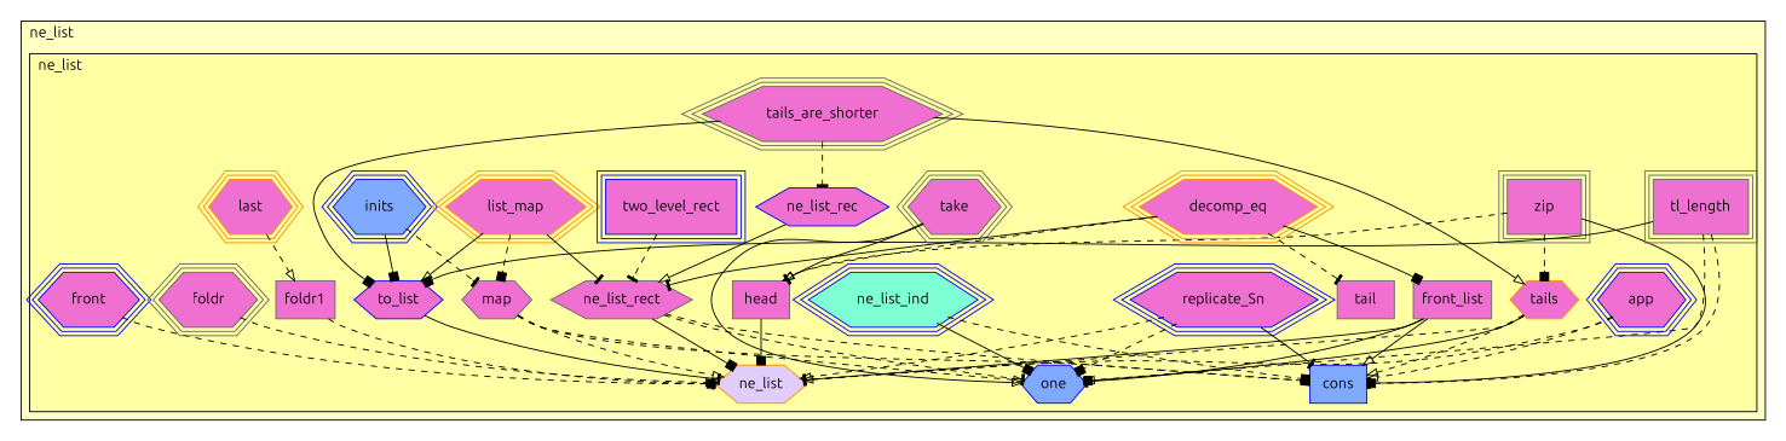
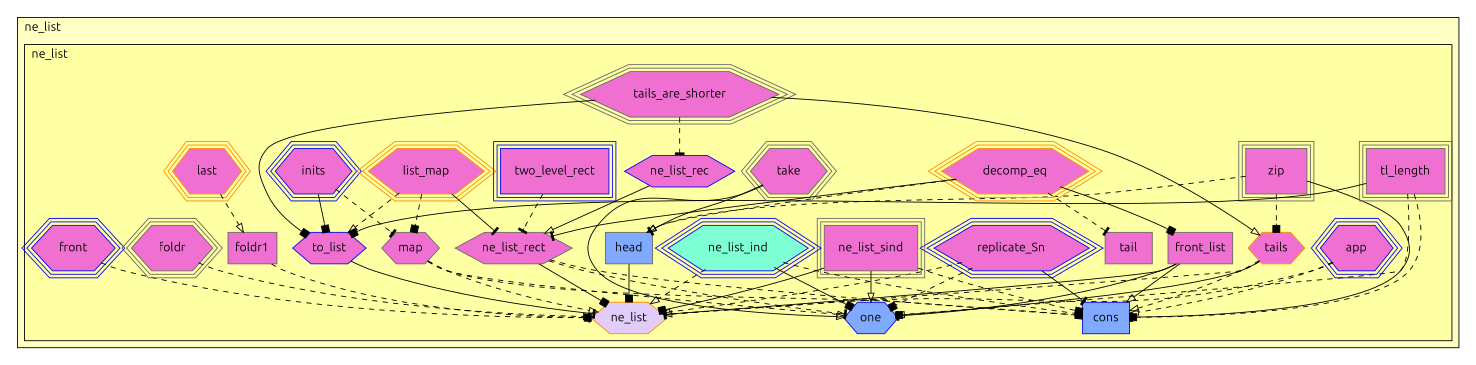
  digraph {
    fontname=Ubuntu
    node [color=gray40 fillcolor="#F070D1" fontname=Ubuntu peripheries=3 shape=hexagon style=filled]
    edge [arrowhead=box fontname=Ubuntu style=dashed]
    n1 [label=zip shape=box]
-   n2 [color=blue fillcolor="#7FAAFF" label=inits]
+   n2 [color=blue label=inits]
    n3 [color=darkorange label=list_map]
    n4 [label=map peripheries=""]
    n5 [label=tails_are_shorter]
    n6 [color=darkorange label=tails peripheries=""]
    n7 [label=tl_length shape=box]
    n8 [color=blue label=two_level_rect shape=box]
    n9 [color=blue label=front]
    n10 [label=take]
    n11 [color=blue label=replicate_Sn]
    n12 [color=darkorange label=last]
    n13 [color=darkorange label=decomp_eq]
    n14 [label=tail shape=box peripheries=""]
    n15 [label=front_list shape=box peripheries=""]
    n16 [color=blue label=to_list peripheries=""]
-   n17 [label=head shape=box peripheries=""]
+   n17 [fillcolor="#7FAAFF" label=head shape=box peripheries=""]
    n18 [label=foldr1 shape=box peripheries=""]
    n19 [label=foldr]
    n20 [color=blue label=app]
+   n21 [label=ne_list_sind shape=box]
    n22 [color=blue label=ne_list_rec peripheries=""]
    n23 [color=blue fillcolor="#7FFFD4" label=ne_list_ind]
    n24 [label=ne_list_rect peripheries=""]
    n25 [color=blue fillcolor="#7FAAFF" label=cons shape=box peripheries=""]
    n26 [color=blue fillcolor="#7FAAFF" label=one peripheries=""]
    n27 [color=darkorange fillcolor="#E2CDFA" label=ne_list peripheries=""]
    subgraph cluster_1 {
      fillcolor="#FFFFC3"
      label=ne_list
      labeljust=l
      style=filled
      subgraph cluster_2 {
        fillcolor="#FFFFA3"
        label=ne_list
        labeljust=l
        style=filled
        n1
        n2
        n3
        n4
        n5
        n6
        n7
        n8
        n9
        n10
        n11
        n12
        n13
        n14
        n15
        n16
        n17
        n18
        n19
        n20
+       n21
        n22
        n23
        n24
        n25
        n26
        n27
      }
    }
    n1 -> n6
    n1 -> n17 [arrowhead=onormal]
    n1 -> n25 [arrowhead=tee style=solid]
    n2 -> n4 [arrowhead=tee]
    n2 -> n16 [style=solid]
    n3 -> n4
-   n3 -> n16 [arrowhead=onormal style=solid]
+   n3 -> n16 [arrowhead=onormal]
    n3 -> n24 [arrowhead=tee style=solid]
    n4 -> n25
    n4 -> n26 [arrowhead=onormal]
    n4 -> n27 [arrowhead=onormal]
    n5 -> n6 [arrowhead=onormal style=solid]
    n5 -> n16 [style=solid]
    n5 -> n22 [arrowhead=tee]
    n6 -> n25 [arrowhead=onormal]
    n6 -> n26 [style=solid]
    n6 -> n27 [arrowhead=tee]
    n7 -> n16 [style=solid]
    n7 -> n25
    n7 -> n26 [arrowhead=onormal]
    n8 -> n24 [arrowhead=tee]
    n9 -> n27
    n10 -> n17 [arrowhead=tee style=solid]
    n10 -> n26 [arrowhead=onormal style=solid]
    n11 -> n25 [arrowhead=tee style=solid]
    n11 -> n26
    n11 -> n27 [arrowhead=onormal]
    n12 -> n18 [arrowhead=onormal]
    n13 -> n14 [arrowhead=tee]
    n13 -> n15 [style=solid]
    n13 -> n17 [arrowhead=onormal]
    n13 -> n24 [arrowhead=tee style=solid]
    n15 -> n25 [arrowhead=onormal style=solid]
    n15 -> n26 [arrowhead=tee style=solid]
    n15 -> n27 [arrowhead=tee style=solid]
    n16 -> n27 [arrowhead=tee style=solid]
    n17 -> n27 [style=solid]
    n18 -> n27 [arrowhead=tee]
    n19 -> n27 [arrowhead=onormal]
    n20 -> n25 [arrowhead=onormal]
    n20 -> n27 [arrowhead=onormal]
+   n21 -> n25
+   n21 -> n26 [arrowhead=onormal style=solid]
+   n21 -> n27 [style=solid]
    n22 -> n24 [arrowhead=onormal style=solid]
    n23 -> n25
    n23 -> n26 [style=solid]
+   n23 -> n27 [arrowhead=onormal]
    n24 -> n25
    n24 -> n26 [arrowhead=tee]
    n24 -> n27 [style=solid]
  }
